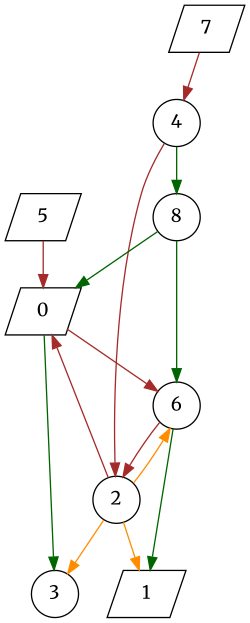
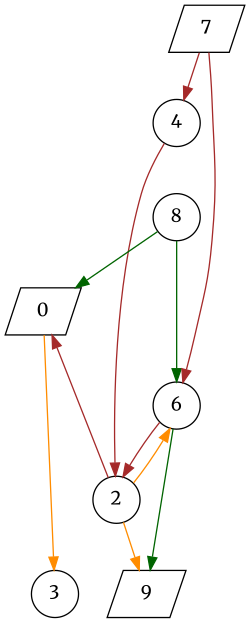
  digraph {
    fontname=Merriweather
    node [fontname=Merriweather shape=circle]
    edge [color=brown fontname=Merriweather]
    0 [shape=parallelogram]
    3
    2
    6
-   9 [shape=parallelogram label=1]
+   9 [shape=parallelogram]
    4
    8
-   5 [shape=parallelogram]
    7 [shape=parallelogram]
-   0 -> 3 [color=darkgreen]
+   0 -> 3 [color=darkorange]
    2 -> 0
-   2 -> 3 [color=darkorange]
    2 -> 6 [color=darkorange]
    2 -> 9 [color=darkorange]
    6 -> 2
    6 -> 9 [color=darkgreen]
    4 -> 2
-   4 -> 8 [color=darkgreen]
    8 -> 0 [color=darkgreen]
    8 -> 6 [color=darkgreen]
-   5 -> 0
-   0 -> 6
+   7 -> 6
    7 -> 4
  }
